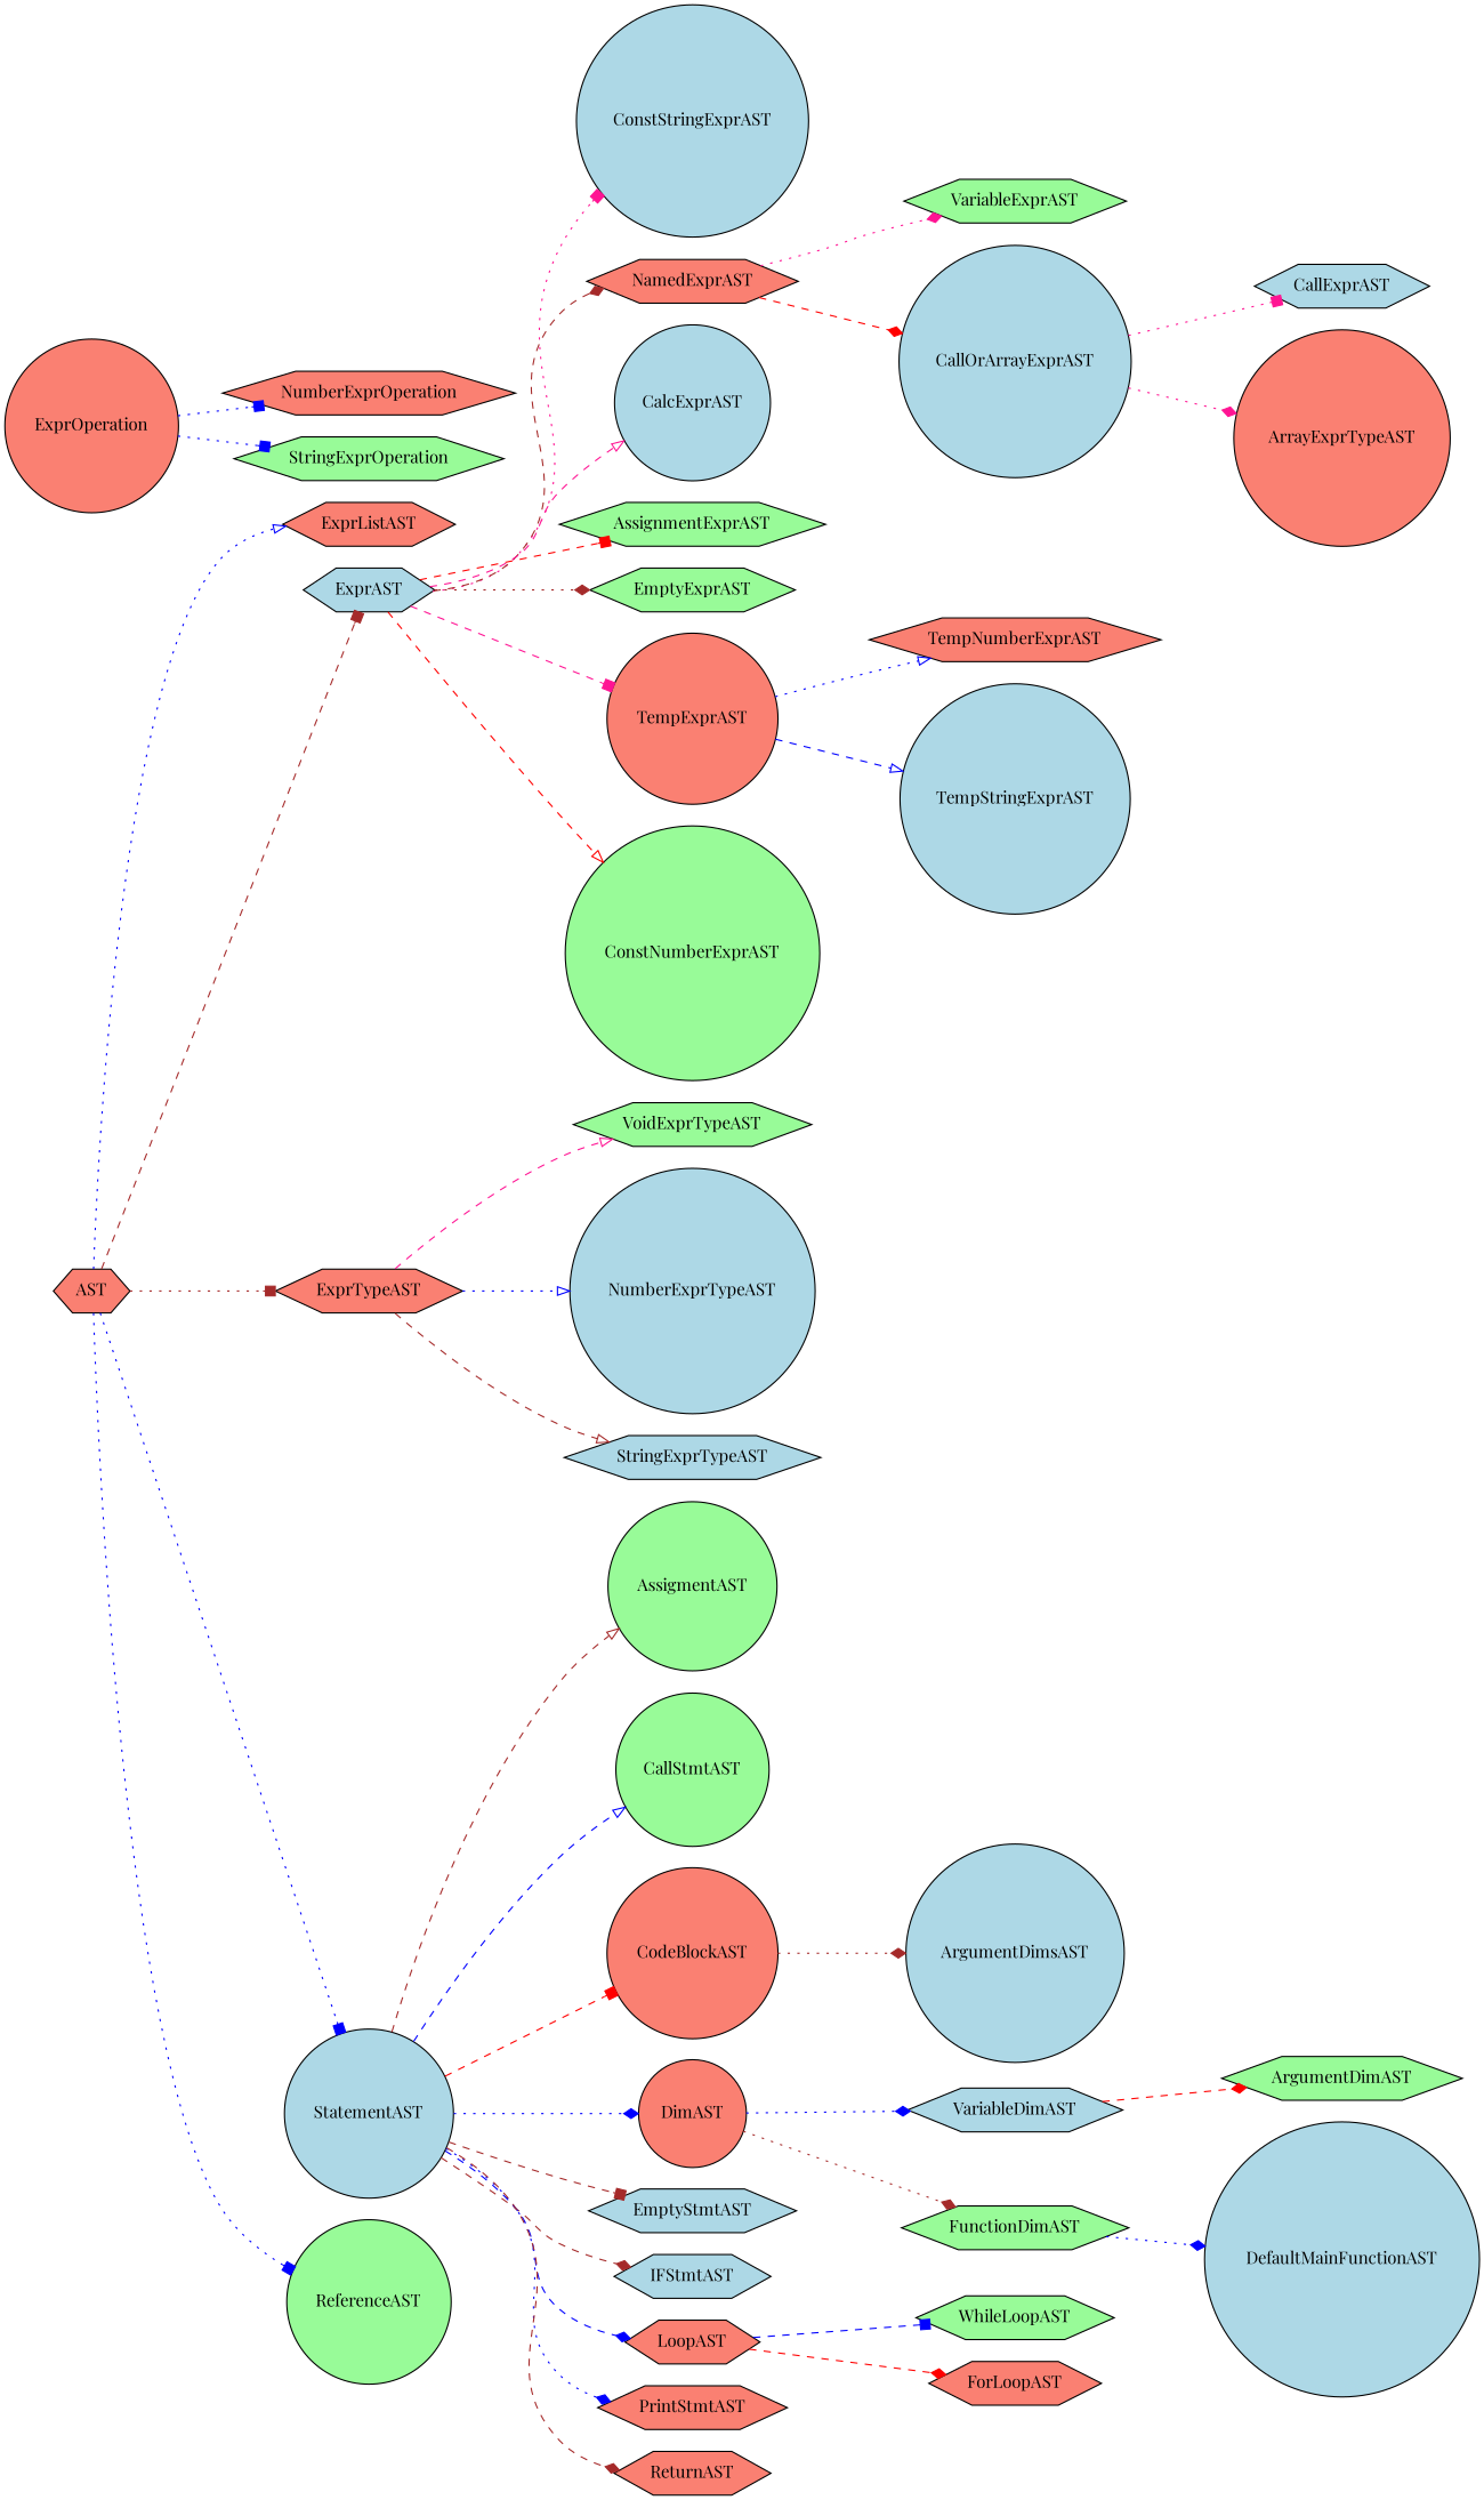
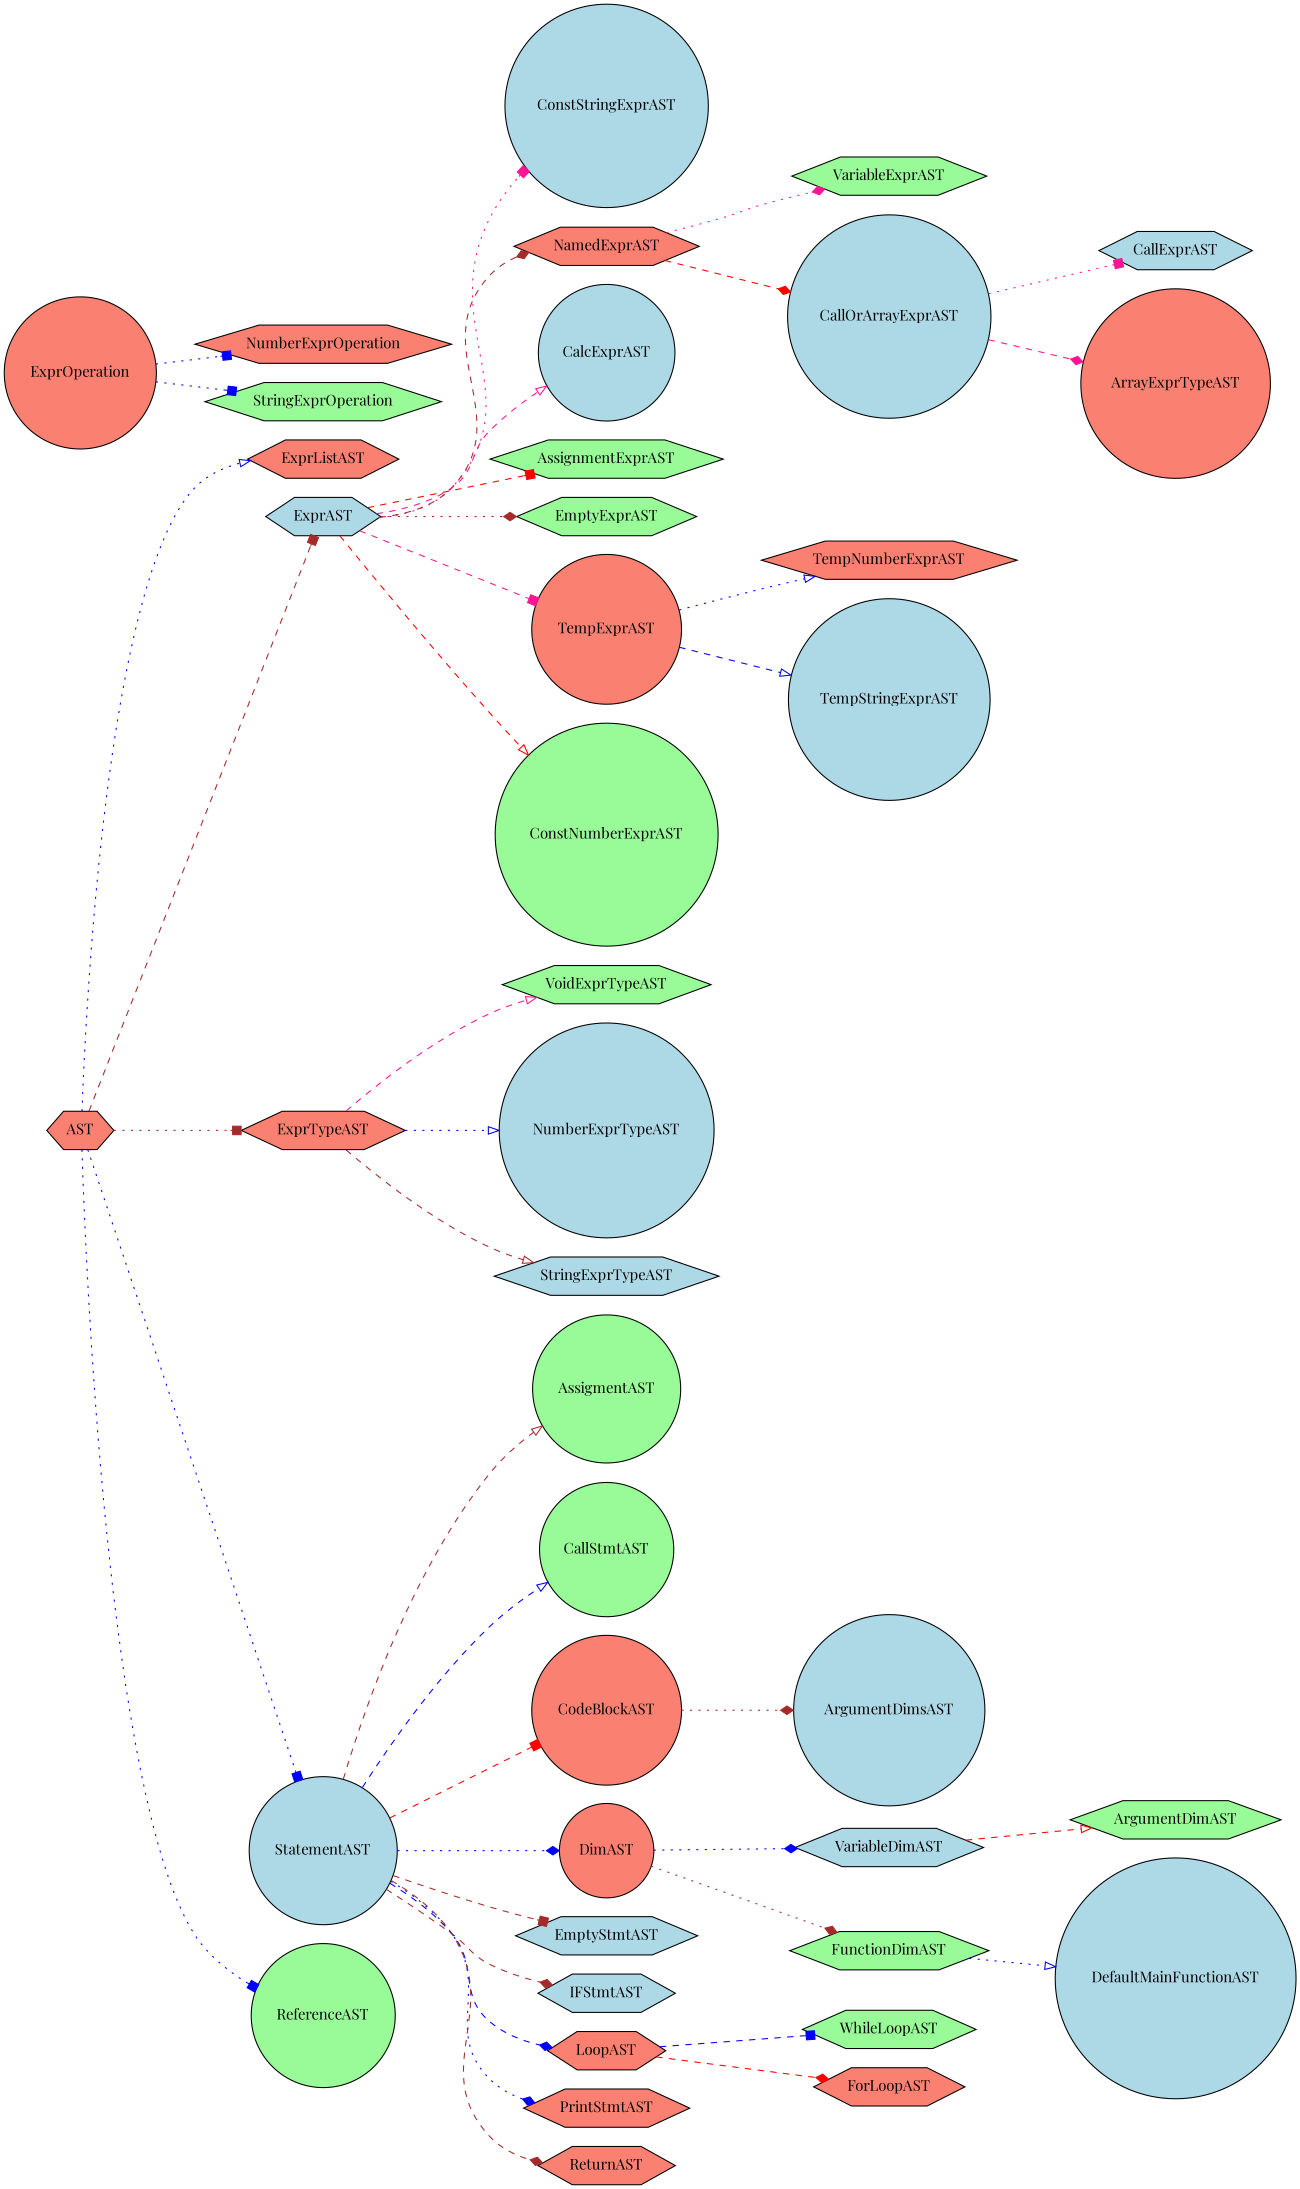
  digraph {
    fontname="Playfair Display"
    rankdir=LR
    node [fillcolor=salmon fontname="Playfair Display" shape=hexagon style=filled]
    edge [arrowhead=diamond color=blue fontname="Playfair Display" style=dashed]
    AST
    ExprListAST
    ExprAST [fillcolor=lightblue]
    ConstStringExprAST [fillcolor=lightblue shape=circle]
    NamedExprAST
    CalcExprAST [fillcolor=lightblue shape=circle]
    AssignmentExprAST [fillcolor=palegreen]
    ExprTypeAST
    VoidExprTypeAST [fillcolor=palegreen]
    NumberExprTypeAST [fillcolor=lightblue shape=circle]
    StringExprTypeAST [fillcolor=lightblue]
    EmptyExprAST [fillcolor=palegreen]
    TempExprAST [shape=circle]
    TempNumberExprAST
    ConstNumberExprAST [fillcolor=palegreen shape=circle]
    VariableExprAST [fillcolor=palegreen]
    CallOrArrayExprAST [fillcolor=lightblue shape=circle]
    CallExprAST [fillcolor=lightblue]
    ArrayExprTypeAST [shape=circle]
    ExprOperation [shape=circle]
    NumberExprOperation
    StringExprOperation [fillcolor=palegreen]
    StatementAST [fillcolor=lightblue shape=circle]
    ReferenceAST [fillcolor=palegreen shape=circle]
    TempStringExprAST [fillcolor=lightblue shape=circle]
    AssigmentAST [fillcolor=palegreen shape=circle]
    CallStmtAST [fillcolor=palegreen shape=circle]
    CodeBlockAST [shape=circle]
    DimAST [shape=circle]
    EmptyStmtAST [fillcolor=lightblue]
    IFStmtAST [fillcolor=lightblue]
    LoopAST
    PrintStmtAST
    ReturnAST
    ArgumentDimsAST [fillcolor=lightblue shape=circle]
    VariableDimAST [fillcolor=lightblue]
    FunctionDimAST [fillcolor=palegreen]
    WhileLoopAST [fillcolor=palegreen]
    ForLoopAST
    ArgumentDimAST [fillcolor=palegreen]
    DefaultMainFunctionAST [fillcolor=lightblue shape=circle]
    subgraph sub_1 {
      label="type.hpp"
      AST
      ExprListAST
      ExprAST
      ConstStringExprAST
      NamedExprAST
      CalcExprAST
      AssignmentExprAST
      ExprTypeAST
      VoidExprTypeAST
      NumberExprTypeAST
      StringExprTypeAST
      EmptyExprAST
      TempExprAST
      TempNumberExprAST
      ConstNumberExprAST
      VariableExprAST
      CallOrArrayExprAST
      CallExprAST
      ArrayExprTypeAST
      ExprOperation
      NumberExprOperation
      StringExprOperation
    }
    AST -> ExprListAST [arrowhead=onormal style=dotted]
    AST -> ExprAST [arrowhead=box color=brown]
    AST -> ExprTypeAST [arrowhead=box color=brown style=dotted]
    AST -> StatementAST [arrowhead=box style=dotted]
    AST -> ReferenceAST [arrowhead=box style=dotted]
    ExprAST -> ConstStringExprAST [arrowhead=box color=deeppink style=dotted]
    ExprAST -> NamedExprAST [color=brown]
    ExprAST -> CalcExprAST [arrowhead=onormal color=deeppink]
    ExprAST -> AssignmentExprAST [arrowhead=box color=red]
    ExprAST -> EmptyExprAST [color=brown style=dotted]
    ExprAST -> TempExprAST [arrowhead=box color=deeppink]
    ExprAST -> ConstNumberExprAST [arrowhead=onormal color=red]
    NamedExprAST -> VariableExprAST [color=deeppink style=dotted]
    NamedExprAST -> CallOrArrayExprAST [color=red]
    ExprTypeAST -> VoidExprTypeAST [arrowhead=onormal color=deeppink]
    ExprTypeAST -> NumberExprTypeAST [arrowhead=onormal style=dotted]
    ExprTypeAST -> StringExprTypeAST [arrowhead=onormal color=brown]
    TempExprAST -> TempNumberExprAST [arrowhead=onormal style=dotted]
    TempExprAST -> TempStringExprAST [arrowhead=onormal]
    CallOrArrayExprAST -> CallExprAST [arrowhead=box color=deeppink style=dotted]
-   CallOrArrayExprAST -> ArrayExprTypeAST [color=deeppink style=dotted]
+   CallOrArrayExprAST -> ArrayExprTypeAST [color=deeppink]
    ExprOperation -> NumberExprOperation [arrowhead=box style=dotted]
    ExprOperation -> StringExprOperation [arrowhead=box style=dotted]
    StatementAST -> AssigmentAST [arrowhead=onormal color=brown]
    StatementAST -> CallStmtAST [arrowhead=onormal]
    StatementAST -> CodeBlockAST [arrowhead=box color=red]
    StatementAST -> DimAST [style=dotted]
    StatementAST -> EmptyStmtAST [arrowhead=box color=brown]
    StatementAST -> IFStmtAST [color=brown]
    StatementAST -> LoopAST
    StatementAST -> PrintStmtAST [style=dotted]
    StatementAST -> ReturnAST [color=brown]
    CodeBlockAST -> ArgumentDimsAST [color=brown style=dotted]
    DimAST -> VariableDimAST [style=dotted]
    DimAST -> FunctionDimAST [color=brown style=dotted]
    LoopAST -> WhileLoopAST [arrowhead=box]
    LoopAST -> ForLoopAST [color=red]
-   VariableDimAST -> ArgumentDimAST [color=red]
-   FunctionDimAST -> DefaultMainFunctionAST [style=dotted]
+   VariableDimAST -> ArgumentDimAST [arrowhead=onormal color=red]
+   FunctionDimAST -> DefaultMainFunctionAST [arrowhead=onormal style=dotted]
  }
